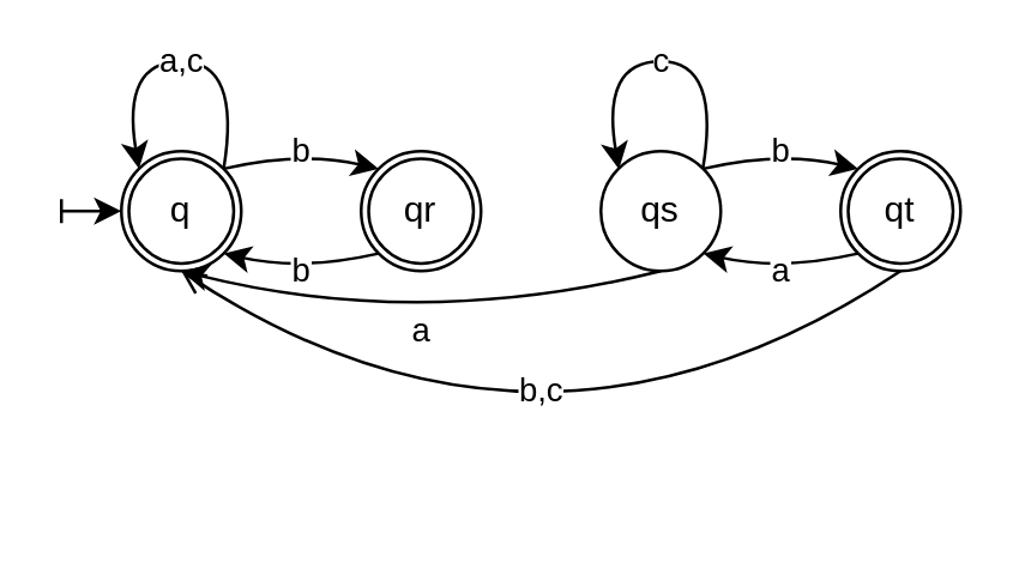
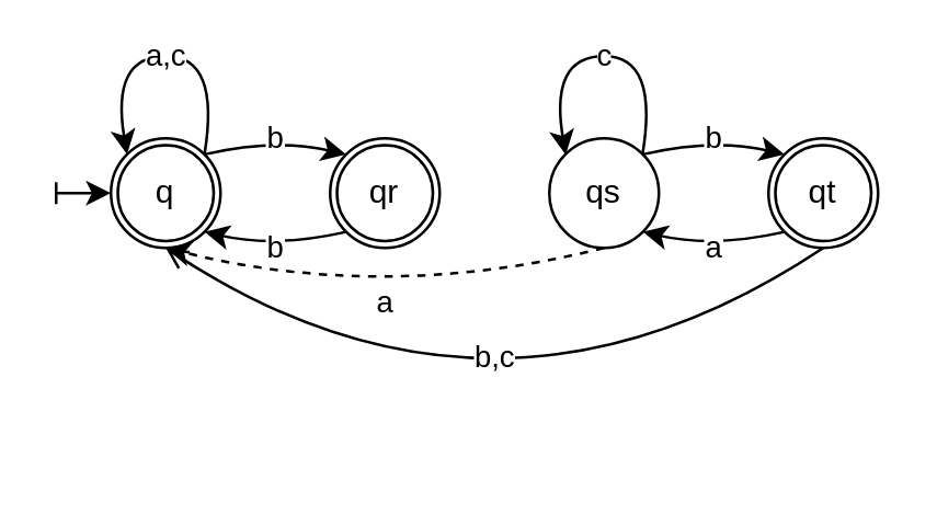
  <mxCell id="0" />
  <mxCell id="1" parent="0" />
  <mxCell id="2" value="q" style="ellipse;whiteSpace=wrap;html=1;aspect=fixed;" parent="1" vertex="1"><mxGeometry x="40" y="50" width="40" height="40" as="geometry" /></mxCell>
  <mxCell id="3" value="qr" style="ellipse;whiteSpace=wrap;html=1;aspect=fixed;" parent="1" vertex="1"><mxGeometry x="120" y="50" width="40" height="40" as="geometry" /></mxCell>
  <mxCell id="4" value="a,c" style="endArrow=classic;html=1;rounded=0;entryX=0;entryY=0;entryDx=0;entryDy=0;exitX=1;exitY=0;exitDx=0;exitDy=0;curved=1;" parent="1" source="2" target="2" edge="1"><mxGeometry width="50" height="50" relative="1" as="geometry"><mxPoint x="50" y="10" as="sourcePoint" /><mxPoint x="50" y="100" as="targetPoint" /><Array as="points"><mxPoint x="80" y="20" /><mxPoint x="40" y="20" /></Array></mxGeometry></mxCell>
  <mxCell id="5" value="qs" style="ellipse;whiteSpace=wrap;html=1;aspect=fixed;" parent="1" vertex="1"><mxGeometry x="200" y="50" width="40" height="40" as="geometry" /></mxCell>
  <mxCell id="6" value="b" style="endArrow=classic;html=1;rounded=0;entryX=0;entryY=0;entryDx=0;entryDy=0;exitX=1;exitY=0;exitDx=0;exitDy=0;curved=1;" parent="1" source="2" target="3" edge="1"><mxGeometry width="50" height="50" relative="1" as="geometry"><mxPoint x="20" y="150" as="sourcePoint" /><mxPoint x="70" y="100" as="targetPoint" /><Array as="points"><mxPoint x="100" y="50" /></Array></mxGeometry></mxCell>
  <mxCell id="7" value="b" style="endArrow=classic;html=1;rounded=0;exitX=0;exitY=1;exitDx=0;exitDy=0;entryX=1;entryY=1;entryDx=0;entryDy=0;curved=1;" parent="1" source="3" target="2" edge="1"><mxGeometry width="50" height="50" relative="1" as="geometry"><mxPoint x="10" y="130" as="sourcePoint" /><mxPoint x="60" y="80" as="targetPoint" /><Array as="points"><mxPoint x="100" y="90" /></Array></mxGeometry></mxCell>
- <mxCell id="8" value="a" style="endArrow=classic;html=1;rounded=0;entryX=0.5;entryY=1;entryDx=0;entryDy=0;exitX=0.5;exitY=1;exitDx=0;exitDy=0;curved=1;" parent="1" source="5" target="2" edge="1"><mxGeometry width="50" height="50" relative="1" as="geometry"><mxPoint x="10" y="130" as="sourcePoint" /><mxPoint x="60" y="80" as="targetPoint" /><Array as="points"><mxPoint x="140" y="110" /></Array></mxGeometry></mxCell>
+ <mxCell id="8" value="a" style="endArrow=classic;html=1;rounded=0;entryX=0.5;entryY=1;entryDx=0;entryDy=0;exitX=0.5;exitY=1;exitDx=0;exitDy=0;curved=1;dashed=1;" parent="1" source="5" target="2" edge="1"><mxGeometry width="50" height="50" relative="1" as="geometry"><mxPoint x="10" y="130" as="sourcePoint" /><mxPoint x="60" y="80" as="targetPoint" /><Array as="points"><mxPoint x="140" y="110" /></Array></mxGeometry></mxCell>
  <mxCell id="9" value="qt" style="ellipse;whiteSpace=wrap;html=1;aspect=fixed;" parent="1" vertex="1"><mxGeometry x="280" y="50" width="40" height="40" as="geometry" /></mxCell>
  <mxCell id="10" value="c" style="endArrow=classic;html=1;rounded=0;entryX=0;entryY=0;entryDx=0;entryDy=0;exitX=1;exitY=0;exitDx=0;exitDy=0;curved=1;" parent="1" edge="1"><mxGeometry width="50" height="50" relative="1" as="geometry"><mxPoint x="234" y="56" as="sourcePoint" /><mxPoint x="206" y="56" as="targetPoint" /><Array as="points"><mxPoint x="240" y="20" /><mxPoint x="200" y="20" /></Array></mxGeometry></mxCell>
  <mxCell id="11" value="a" style="endArrow=classic;html=1;rounded=0;entryX=1;entryY=1;entryDx=0;entryDy=0;exitX=0;exitY=1;exitDx=0;exitDy=0;curved=1;" parent="1" source="9" target="5" edge="1"><mxGeometry width="50" height="50" relative="1" as="geometry"><mxPoint x="120" y="130" as="sourcePoint" /><mxPoint x="170" y="80" as="targetPoint" /><Array as="points"><mxPoint x="260" y="90" /></Array></mxGeometry></mxCell>
  <mxCell id="12" value="b" style="endArrow=classic;html=1;rounded=0;entryX=0;entryY=0;entryDx=0;entryDy=0;exitX=1;exitY=0;exitDx=0;exitDy=0;curved=1;" parent="1" source="5" target="9" edge="1"><mxGeometry width="50" height="50" relative="1" as="geometry"><mxPoint x="120" y="130" as="sourcePoint" /><mxPoint x="170" y="80" as="targetPoint" /><Array as="points"><mxPoint x="260" y="50" /></Array></mxGeometry></mxCell>
  <mxCell id="13" value="b,c" style="endArrow=open;html=1;rounded=0;entryX=0.5;entryY=1;entryDx=0;entryDy=0;exitX=0.5;exitY=1;exitDx=0;exitDy=0;curved=1;" parent="1" source="9" target="2" edge="1"><mxGeometry x="0.154" y="-33" width="50" height="50" relative="1" as="geometry"><mxPoint x="120" y="130" as="sourcePoint" /><mxPoint x="170" y="80" as="targetPoint" /><Array as="points"><mxPoint x="180" y="170" /></Array><mxPoint as="offset" /></mxGeometry></mxCell>
  <mxCell id="14" value="" style="ellipse;whiteSpace=wrap;html=1;aspect=fixed;fillColor=none;" parent="1" vertex="1"><mxGeometry x="42.5" y="52.5" width="35" height="35" as="geometry" /></mxCell>
  <mxCell id="15" value="" style="ellipse;whiteSpace=wrap;html=1;aspect=fixed;fillColor=none;" parent="1" vertex="1"><mxGeometry x="122.5" y="52.5" width="35" height="35" as="geometry" /></mxCell>
  <mxCell id="16" value="" style="ellipse;whiteSpace=wrap;html=1;aspect=fixed;fillColor=none;" parent="1" vertex="1"><mxGeometry x="282.5" y="52.5" width="35" height="35" as="geometry" /></mxCell>
  <mxCell id="17" value="" style="endArrow=classic;html=1;rounded=0;startArrow=baseDash;startFill=0;" edge="1" parent="1"><mxGeometry width="50" height="50" relative="1" as="geometry"><mxPoint x="20" y="70" as="sourcePoint" /><mxPoint x="40" y="70" as="targetPoint" /></mxGeometry></mxCell>
